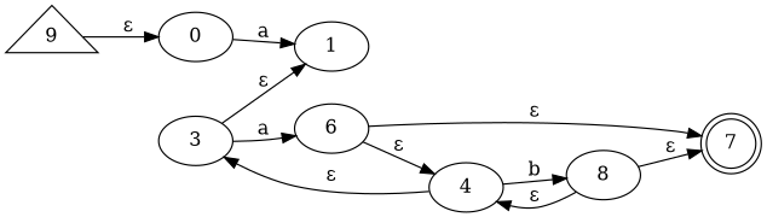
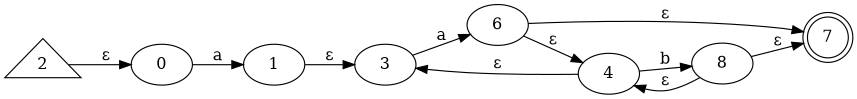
  digraph {
    rankdir=LR
    0
    1
    3
    6
-   2 [shape=triangle label=9]
+   2 [shape=triangle]
    4
    7 [shape=doublecircle]
    n8 [label=8]
    0 -> 1 [label=a]
-   3 -> 1 [label="ε"]
+   1 -> 3 [label="ε"]
    3 -> 6 [label=a]
    6 -> 4 [label="ε"]
    6 -> 7 [label="ε"]
    2 -> 0 [label="ε"]
    4 -> 3 [label="ε"]
    4 -> n8 [label=b]
    n8 -> 4 [label="ε"]
    n8 -> 7 [label="ε"]
  }
